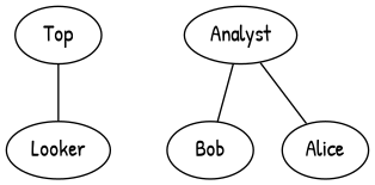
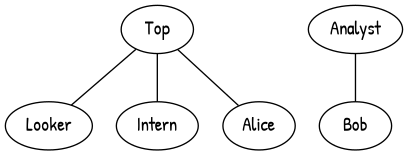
  graph {
    fontname="Patrick Hand"
    node [fontname="Patrick Hand"]
    edge [fontname="Patrick Hand"]
    Top
    Looker
+   Intern
    Analyst
    Bob
    Alice
    Top -- Looker
+   Top -- Intern
    Analyst -- Bob
-   Analyst -- Alice
+   Top -- Alice
  }
